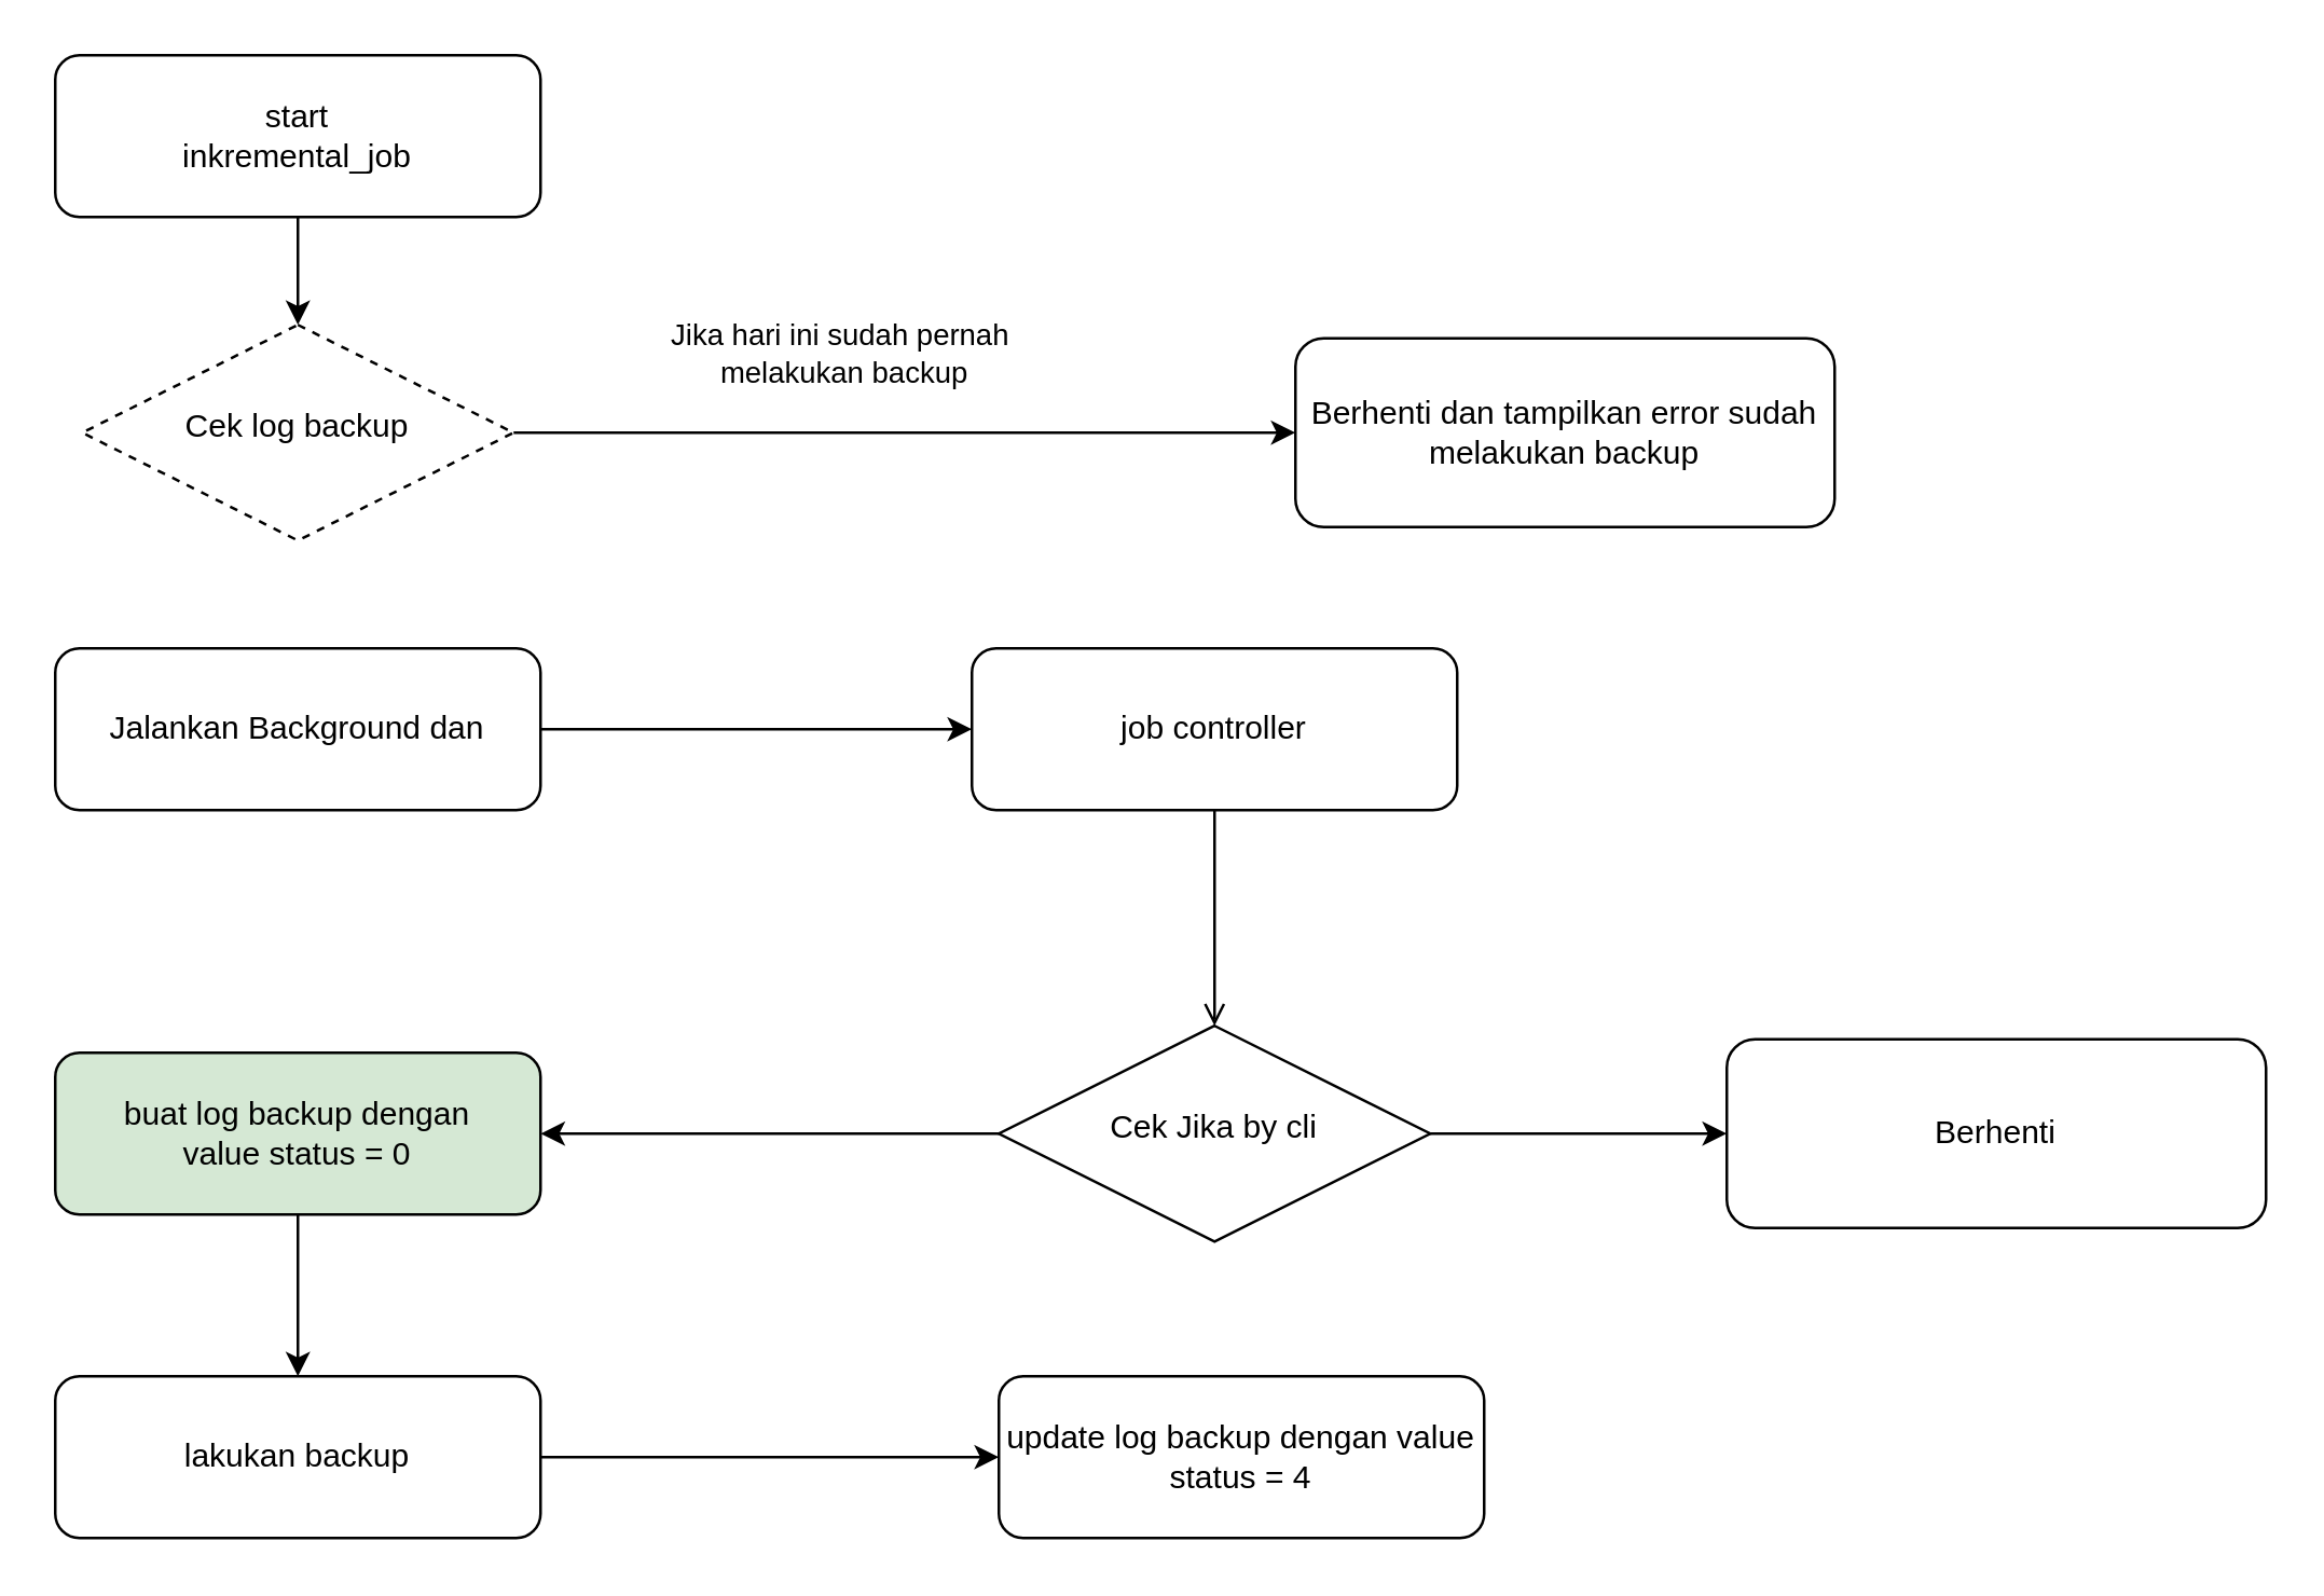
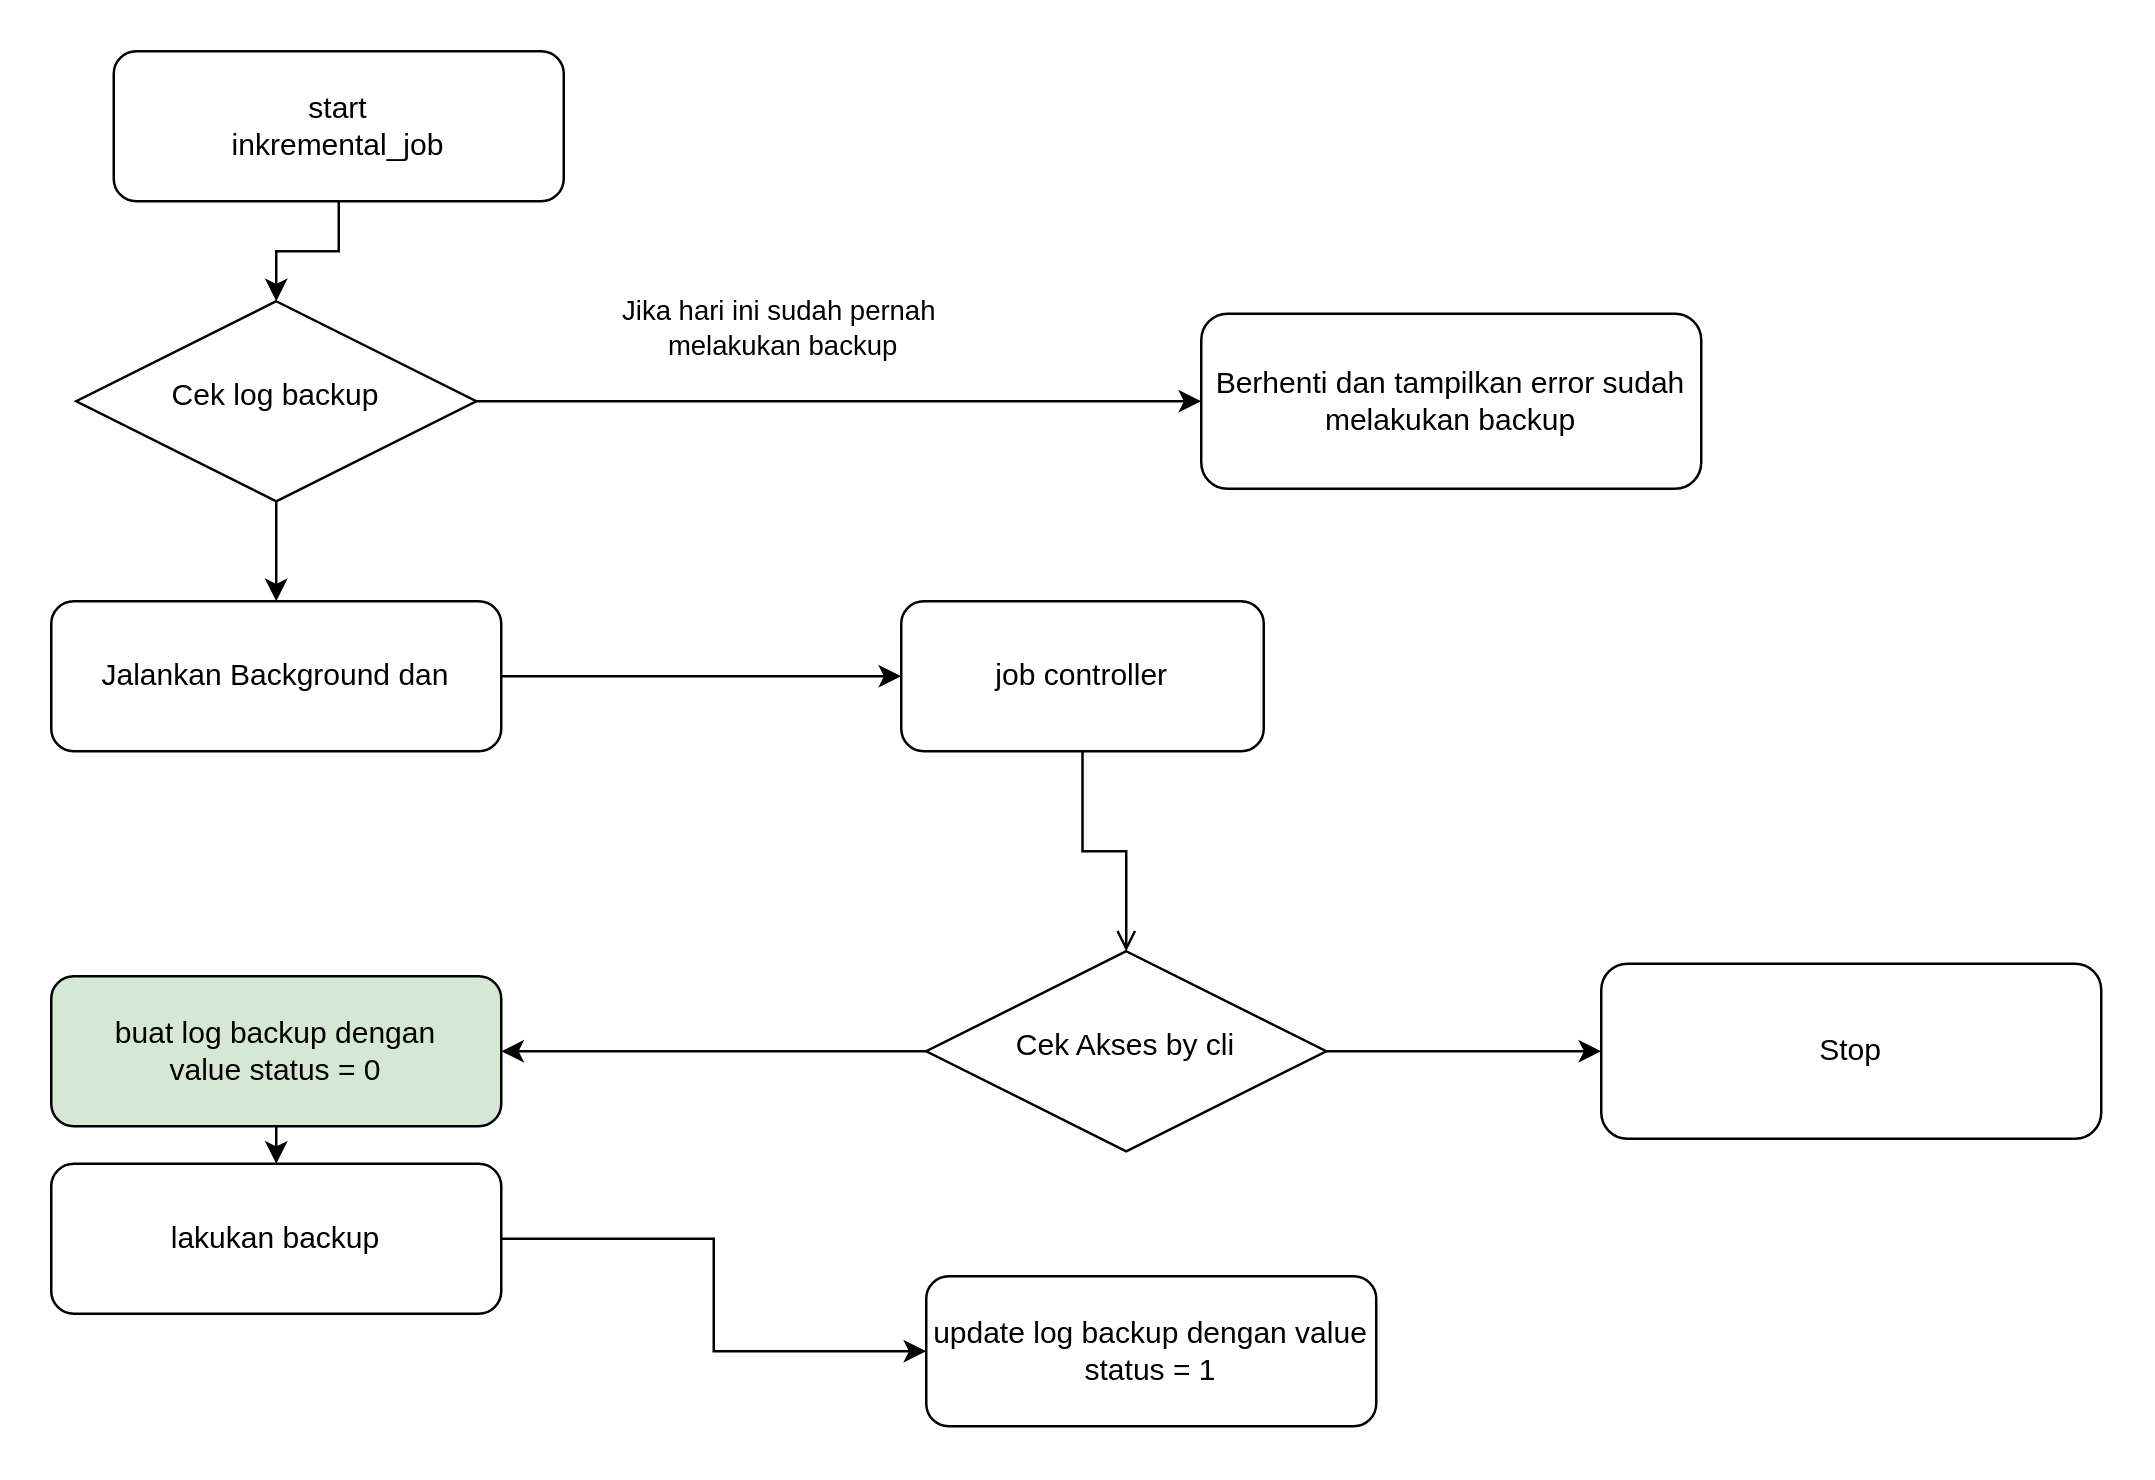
  <mxCell id="0" />
  <mxCell id="1" parent="0" />
  <mxCell id="2" style="edgeStyle=orthogonalEdgeStyle;rounded=0;orthogonalLoop=1;jettySize=auto;html=1;" edge="1" parent="1" source="3" target="7"><mxGeometry relative="1" as="geometry" /></mxCell>
- <mxCell id="3" value="start&lt;br&gt;inkremental_job" style="rounded=1;whiteSpace=wrap;html=1;fontSize=12;glass=0;strokeWidth=1;shadow=0;" vertex="1" parent="1"><mxGeometry x="20" y="20" width="180" height="60" as="geometry" /></mxCell>
+ <mxCell id="3" value="start&lt;br&gt;inkremental_job" style="rounded=1;whiteSpace=wrap;html=1;fontSize=12;glass=0;strokeWidth=1;shadow=0;" vertex="1" parent="1"><mxGeometry x="45" y="20" width="180" height="60" as="geometry" /></mxCell>
  <mxCell id="4" style="edgeStyle=orthogonalEdgeStyle;rounded=0;orthogonalLoop=1;jettySize=auto;html=1;exitX=1;exitY=0.5;exitDx=0;exitDy=0;" edge="1" parent="1" source="7" target="8"><mxGeometry relative="1" as="geometry" /></mxCell>
  <mxCell id="5" value="Jika hari ini sudah pernah&lt;br&gt;&amp;nbsp;melakukan backup" style="edgeLabel;html=1;align=center;verticalAlign=middle;resizable=0;points=[];" vertex="1" connectable="0" parent="4"><mxGeometry x="-0.283" y="1" relative="1" as="geometry"><mxPoint x="16" y="-29" as="offset" /></mxGeometry></mxCell>
- <mxCell id="7" value="Cek log backup&lt;br&gt;" style="rhombus;whiteSpace=wrap;html=1;shadow=0;fontFamily=Helvetica;fontSize=12;align=center;strokeWidth=1;spacing=6;spacingTop=-4;dashed=1;" vertex="1" parent="1"><mxGeometry x="30" y="120" width="160" height="80" as="geometry" /></mxCell>
+ <mxCell id="6" style="edgeStyle=orthogonalEdgeStyle;rounded=0;orthogonalLoop=1;jettySize=auto;html=1;exitX=0.5;exitY=1;exitDx=0;exitDy=0;entryX=0.5;entryY=0;entryDx=0;entryDy=0;" edge="1" parent="1" source="7" target="10"><mxGeometry relative="1" as="geometry" /></mxCell>
+ <mxCell id="7" value="Cek log backup&lt;br&gt;" style="rhombus;whiteSpace=wrap;html=1;shadow=0;fontFamily=Helvetica;fontSize=12;align=center;strokeWidth=1;spacing=6;spacingTop=-4;" vertex="1" parent="1"><mxGeometry x="30" y="120" width="160" height="80" as="geometry" /></mxCell>
  <mxCell id="8" value="Berhenti dan tampilkan error sudah melakukan backup" style="rounded=1;whiteSpace=wrap;html=1;fontSize=12;glass=0;strokeWidth=1;shadow=0;" vertex="1" parent="1"><mxGeometry x="480" y="125" width="200" height="70" as="geometry" /></mxCell>
  <mxCell id="9" style="edgeStyle=orthogonalEdgeStyle;rounded=0;orthogonalLoop=1;jettySize=auto;html=1;exitX=1;exitY=0.5;exitDx=0;exitDy=0;entryX=0;entryY=0.5;entryDx=0;entryDy=0;" edge="1" parent="1" source="10" target="12"><mxGeometry relative="1" as="geometry" /></mxCell>
  <mxCell id="10" value="Jalankan Background dan" style="rounded=1;whiteSpace=wrap;html=1;fontSize=12;glass=0;strokeWidth=1;shadow=0;" vertex="1" parent="1"><mxGeometry x="20" y="240" width="180" height="60" as="geometry" /></mxCell>
  <mxCell id="11" style="edgeStyle=orthogonalEdgeStyle;rounded=0;orthogonalLoop=1;jettySize=auto;html=1;exitX=0.5;exitY=1;exitDx=0;exitDy=0;entryX=0.5;entryY=0;entryDx=0;entryDy=0;endArrow=open;" edge="1" parent="1" source="12" target="17"><mxGeometry relative="1" as="geometry" /></mxCell>
- <mxCell id="12" value="job controller" style="rounded=1;whiteSpace=wrap;html=1;fontSize=12;glass=0;strokeWidth=1;shadow=0;" vertex="1" parent="1"><mxGeometry x="360" y="240" width="180" height="60" as="geometry" /></mxCell>
+ <mxCell id="12" value="job controller" style="rounded=1;whiteSpace=wrap;html=1;fontSize=12;glass=0;strokeWidth=1;shadow=0;" vertex="1" parent="1"><mxGeometry x="360" y="240" width="145" height="60" as="geometry" /></mxCell>
  <mxCell id="13" style="edgeStyle=orthogonalEdgeStyle;rounded=0;orthogonalLoop=1;jettySize=auto;html=1;exitX=0.5;exitY=1;exitDx=0;exitDy=0;entryX=0.5;entryY=0;entryDx=0;entryDy=0;" edge="1" parent="1" source="14" target="19"><mxGeometry relative="1" as="geometry" /></mxCell>
  <mxCell id="14" value="buat log backup dengan &lt;br&gt;value status = 0" style="rounded=1;whiteSpace=wrap;html=1;fillColor=#d5e8d4;" vertex="1" parent="1"><mxGeometry x="20" y="390" width="180" height="60" as="geometry" /></mxCell>
  <mxCell id="15" style="edgeStyle=orthogonalEdgeStyle;rounded=0;orthogonalLoop=1;jettySize=auto;html=1;exitX=0;exitY=0.5;exitDx=0;exitDy=0;entryX=1;entryY=0.5;entryDx=0;entryDy=0;" edge="1" parent="1" source="17" target="14"><mxGeometry relative="1" as="geometry" /></mxCell>
  <mxCell id="16" style="edgeStyle=orthogonalEdgeStyle;rounded=0;orthogonalLoop=1;jettySize=auto;html=1;" edge="1" parent="1" source="17" target="21"><mxGeometry relative="1" as="geometry" /></mxCell>
- <mxCell id="17" value="Cek Jika by cli" style="rhombus;whiteSpace=wrap;html=1;shadow=0;fontFamily=Helvetica;fontSize=12;align=center;strokeWidth=1;spacing=6;spacingTop=-4;" vertex="1" parent="1"><mxGeometry x="370" y="380" width="160" height="80" as="geometry" /></mxCell>
+ <mxCell id="17" value="Cek Akses by cli" style="rhombus;whiteSpace=wrap;html=1;shadow=0;fontFamily=Helvetica;fontSize=12;align=center;strokeWidth=1;spacing=6;spacingTop=-4;" vertex="1" parent="1"><mxGeometry x="370" y="380" width="160" height="80" as="geometry" /></mxCell>
  <mxCell id="18" style="edgeStyle=orthogonalEdgeStyle;rounded=0;orthogonalLoop=1;jettySize=auto;html=1;exitX=1;exitY=0.5;exitDx=0;exitDy=0;entryX=0;entryY=0.5;entryDx=0;entryDy=0;" edge="1" parent="1" source="19" target="20"><mxGeometry relative="1" as="geometry" /></mxCell>
- <mxCell id="19" value="lakukan backup" style="rounded=1;whiteSpace=wrap;html=1;" vertex="1" parent="1"><mxGeometry x="20" y="510" width="180" height="60" as="geometry" /></mxCell>
- <mxCell id="20" value="update log backup dengan value status = 4" style="rounded=1;whiteSpace=wrap;html=1;" vertex="1" parent="1"><mxGeometry x="370" y="510" width="180" height="60" as="geometry" /></mxCell>
- <mxCell id="21" value="Berhenti" style="rounded=1;whiteSpace=wrap;html=1;fontSize=12;glass=0;strokeWidth=1;shadow=0;" vertex="1" parent="1"><mxGeometry x="640" y="385" width="200" height="70" as="geometry" /></mxCell>
+ <mxCell id="19" value="lakukan backup" style="rounded=1;whiteSpace=wrap;html=1;" vertex="1" parent="1"><mxGeometry x="20" y="465" width="180" height="60" as="geometry" /></mxCell>
+ <mxCell id="20" value="update log backup dengan value status = 1" style="rounded=1;whiteSpace=wrap;html=1;" vertex="1" parent="1"><mxGeometry x="370" y="510" width="180" height="60" as="geometry" /></mxCell>
+ <mxCell id="21" value="Stop" style="rounded=1;whiteSpace=wrap;html=1;fontSize=12;glass=0;strokeWidth=1;shadow=0;" vertex="1" parent="1"><mxGeometry x="640" y="385" width="200" height="70" as="geometry" /></mxCell>
